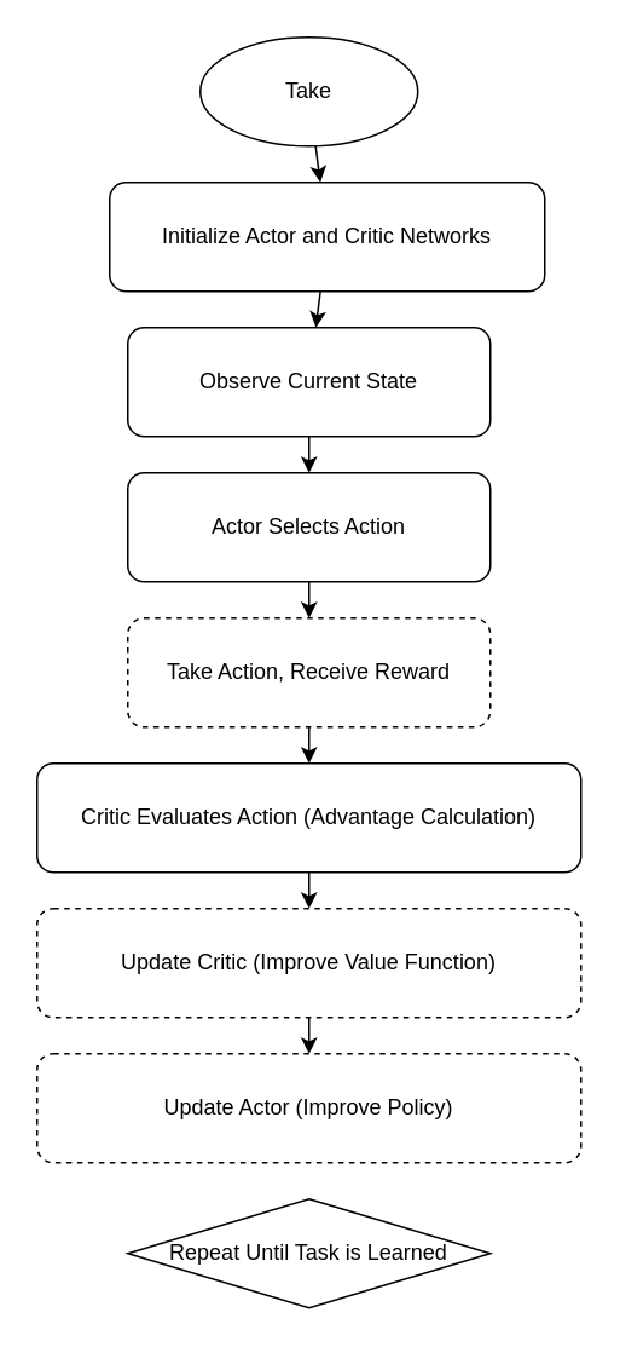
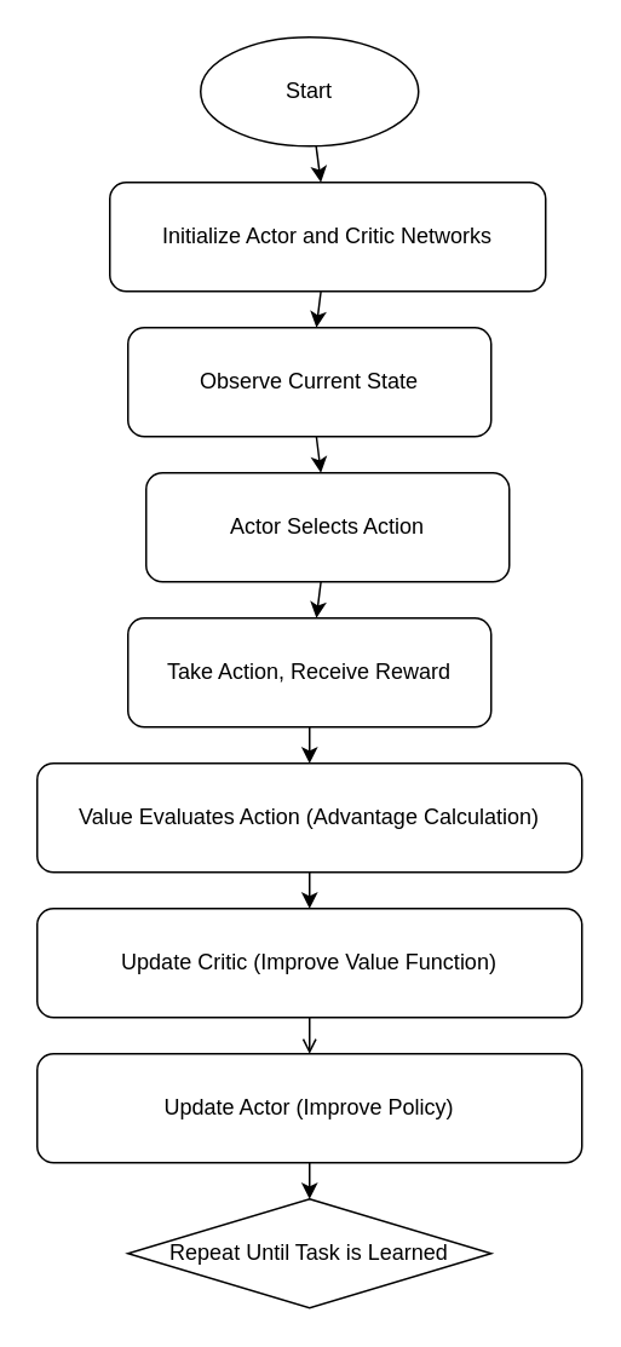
  <mxCell id="0" />
  <mxCell id="1" parent="0" />
- <mxCell id="2" value="Take" style="ellipse;whiteSpace=wrap;html=1;" vertex="1" parent="1"><mxGeometry x="110" y="20" width="120" height="60" as="geometry" /></mxCell>
+ <mxCell id="2" value="Start" style="ellipse;whiteSpace=wrap;html=1;" vertex="1" parent="1"><mxGeometry x="110" y="20" width="120" height="60" as="geometry" /></mxCell>
  <mxCell id="3" value="Initialize Actor and Critic Networks" style="rounded=1;whiteSpace=wrap;html=1;" vertex="1" parent="1"><mxGeometry x="60" y="100" width="240" height="60" as="geometry" /></mxCell>
  <mxCell id="4" value="Observe Current State" style="rounded=1;whiteSpace=wrap;html=1;" vertex="1" parent="1"><mxGeometry x="70" y="180" width="200" height="60" as="geometry" /></mxCell>
- <mxCell id="5" value="Actor Selects Action" style="rounded=1;whiteSpace=wrap;html=1;" vertex="1" parent="1"><mxGeometry x="70" y="260" width="200" height="60" as="geometry" /></mxCell>
- <mxCell id="6" value="Take Action, Receive Reward" style="rounded=1;whiteSpace=wrap;html=1;dashed=1;" vertex="1" parent="1"><mxGeometry x="70" y="340" width="200" height="60" as="geometry" /></mxCell>
- <mxCell id="7" value="Critic Evaluates Action (Advantage Calculation)" style="rounded=1;whiteSpace=wrap;html=1;" vertex="1" parent="1"><mxGeometry x="20" y="420" width="300" height="60" as="geometry" /></mxCell>
- <mxCell id="8" value="Update Critic (Improve Value Function)" style="rounded=1;whiteSpace=wrap;html=1;dashed=1;" vertex="1" parent="1"><mxGeometry x="20" y="500" width="300" height="60" as="geometry" /></mxCell>
- <mxCell id="9" value="Update Actor (Improve Policy)" style="rounded=1;whiteSpace=wrap;html=1;dashed=1;" vertex="1" parent="1"><mxGeometry x="20" y="580" width="300" height="60" as="geometry" /></mxCell>
+ <mxCell id="5" value="Actor Selects Action" style="rounded=1;whiteSpace=wrap;html=1;" vertex="1" parent="1"><mxGeometry x="80" y="260" width="200" height="60" as="geometry" /></mxCell>
+ <mxCell id="6" value="Take Action, Receive Reward" style="rounded=1;whiteSpace=wrap;html=1;" vertex="1" parent="1"><mxGeometry x="70" y="340" width="200" height="60" as="geometry" /></mxCell>
+ <mxCell id="7" value="Value Evaluates Action (Advantage Calculation)" style="rounded=1;whiteSpace=wrap;html=1;" vertex="1" parent="1"><mxGeometry x="20" y="420" width="300" height="60" as="geometry" /></mxCell>
+ <mxCell id="8" value="Update Critic (Improve Value Function)" style="rounded=1;whiteSpace=wrap;html=1;" vertex="1" parent="1"><mxGeometry x="20" y="500" width="300" height="60" as="geometry" /></mxCell>
+ <mxCell id="9" value="Update Actor (Improve Policy)" style="rounded=1;whiteSpace=wrap;html=1;" vertex="1" parent="1"><mxGeometry x="20" y="580" width="300" height="60" as="geometry" /></mxCell>
  <mxCell id="10" value="Repeat Until Task is Learned" style="rhombus;whiteSpace=wrap;html=1;" vertex="1" parent="1"><mxGeometry x="70" y="660" width="200" height="60" as="geometry" /></mxCell>
  <mxCell id="11" edge="1" parent="1" source="2" target="3"><mxGeometry relative="1" as="geometry" /></mxCell>
  <mxCell id="12" edge="1" parent="1" source="3" target="4"><mxGeometry relative="1" as="geometry" /></mxCell>
  <mxCell id="13" edge="1" parent="1" source="4" target="5"><mxGeometry relative="1" as="geometry" /></mxCell>
  <mxCell id="14" edge="1" parent="1" source="5" target="6"><mxGeometry relative="1" as="geometry" /></mxCell>
  <mxCell id="15" edge="1" parent="1" source="6" target="7"><mxGeometry relative="1" as="geometry" /></mxCell>
  <mxCell id="16" edge="1" parent="1" source="7" target="8"><mxGeometry relative="1" as="geometry" /></mxCell>
- <mxCell id="17" edge="1" parent="1" source="8" target="9"><mxGeometry relative="1" as="geometry" /></mxCell>
+ <mxCell id="17" edge="1" parent="1" source="8" target="9" style="endArrow=open;"><mxGeometry relative="1" as="geometry" /></mxCell>
+ <mxCell id="18" edge="1" parent="1" source="9" target="10"><mxGeometry relative="1" as="geometry" /></mxCell>
